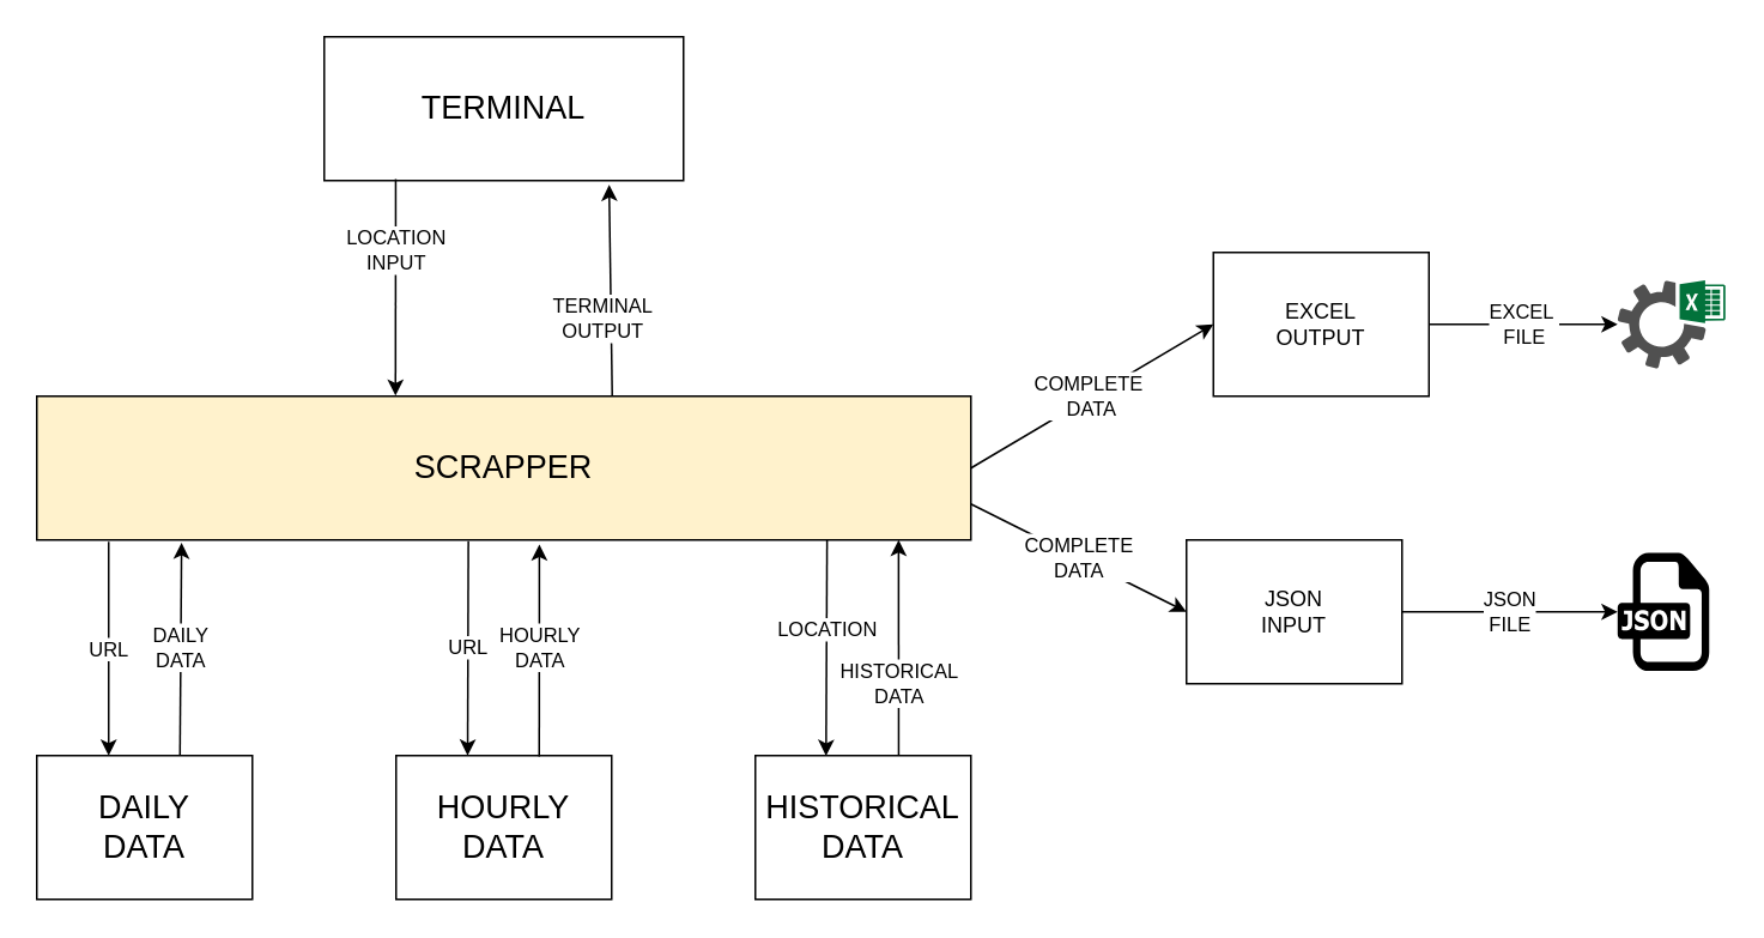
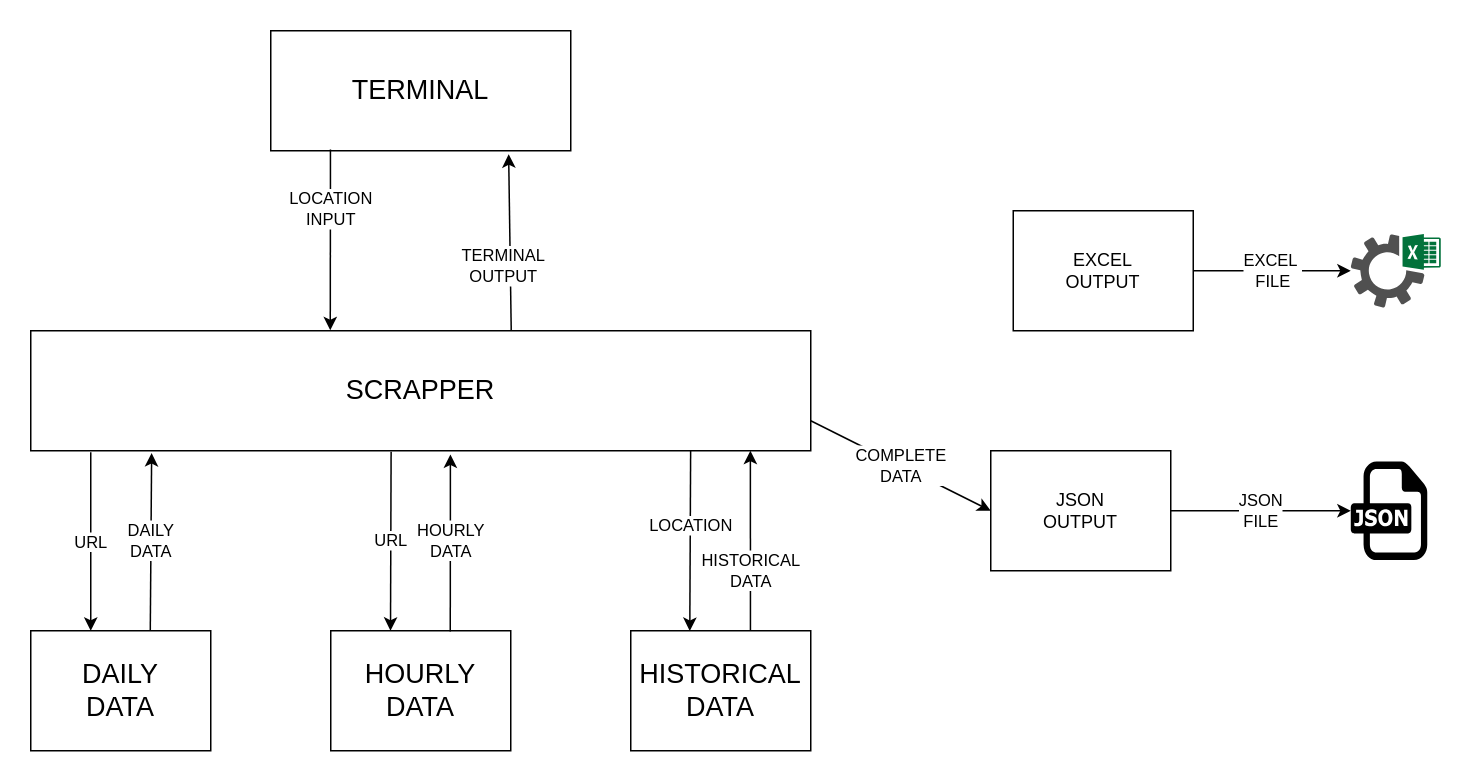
  <mxCell id="0" />
  <mxCell id="1" parent="0" />
  <mxCell id="2" value="&lt;font style=&quot;font-size: 18px;&quot;&gt;TERMINAL&lt;/font&gt;" style="rounded=0;whiteSpace=wrap;html=1;" vertex="1" parent="1"><mxGeometry x="180" y="20" width="200" height="80" as="geometry" /></mxCell>
- <mxCell id="3" value="&lt;font style=&quot;font-size: 18px;&quot;&gt;SCRAPPER&lt;/font&gt;" style="rounded=0;whiteSpace=wrap;html=1;fillColor=#fff2cc;" vertex="1" parent="1"><mxGeometry x="20" y="220" width="520" height="80" as="geometry" /></mxCell>
+ <mxCell id="3" value="&lt;font style=&quot;font-size: 18px;&quot;&gt;SCRAPPER&lt;/font&gt;" style="rounded=0;whiteSpace=wrap;html=1;" vertex="1" parent="1"><mxGeometry x="20" y="220" width="520" height="80" as="geometry" /></mxCell>
  <mxCell id="4" value="DAILY&lt;br&gt;DATA" style="rounded=0;whiteSpace=wrap;html=1;fontSize=18;" vertex="1" parent="1"><mxGeometry x="20" y="420" width="120" height="80" as="geometry" /></mxCell>
  <mxCell id="5" value="DAILY&lt;br&gt;DATA" style="endArrow=classic;html=1;exitX=0.664;exitY=0.002;exitDx=0;exitDy=0;entryX=0.155;entryY=1.019;entryDx=0;entryDy=0;entryPerimeter=0;exitPerimeter=0;" edge="1" parent="1" source="4" target="3"><mxGeometry x="0.014" width="50" height="50" relative="1" as="geometry"><mxPoint x="330" y="330" as="sourcePoint" /><mxPoint x="340" y="300" as="targetPoint" /><mxPoint as="offset" /></mxGeometry></mxCell>
  <mxCell id="6" value="URL" style="endArrow=classic;html=1;entryX=0.332;entryY=0;entryDx=0;entryDy=0;exitX=0.462;exitY=1.009;exitDx=0;exitDy=0;exitPerimeter=0;entryPerimeter=0;" edge="1" parent="1" source="3" target="7"><mxGeometry x="-0.006" width="50" height="50" relative="1" as="geometry"><mxPoint x="420" y="300" as="sourcePoint" /><mxPoint x="640" y="340" as="targetPoint" /><Array as="points" /><mxPoint as="offset" /></mxGeometry></mxCell>
  <mxCell id="7" value="HOURLY&lt;br&gt;DATA" style="rounded=0;whiteSpace=wrap;html=1;fontSize=18;" vertex="1" parent="1"><mxGeometry x="220" y="420" width="120" height="80" as="geometry" /></mxCell>
  <mxCell id="8" value="HOURLY&lt;br&gt;DATA" style="endArrow=classic;html=1;exitX=0.664;exitY=0.006;exitDx=0;exitDy=0;entryX=0.538;entryY=1.031;entryDx=0;entryDy=0;entryPerimeter=0;exitPerimeter=0;" edge="1" parent="1" source="7" target="3"><mxGeometry x="0.025" width="50" height="50" relative="1" as="geometry"><mxPoint x="630" y="330" as="sourcePoint" /><mxPoint x="680" y="280" as="targetPoint" /><mxPoint as="offset" /></mxGeometry></mxCell>
  <mxCell id="9" value="COMPLETE&lt;br&gt;DATA" style="endArrow=classic;html=1;entryX=0;entryY=0.5;entryDx=0;entryDy=0;exitX=1;exitY=0.75;exitDx=0;exitDy=0;" edge="1" parent="1" target="12" source="3"><mxGeometry width="50" height="50" relative="1" as="geometry"><mxPoint x="510" y="260" as="sourcePoint" /><mxPoint x="670" y="260" as="targetPoint" /></mxGeometry></mxCell>
  <mxCell id="10" value="LOCATION &lt;br&gt;INPUT" style="endArrow=classic;html=1;exitX=0.199;exitY=0.989;exitDx=0;exitDy=0;entryX=0.384;entryY=-0.004;entryDx=0;entryDy=0;entryPerimeter=0;exitPerimeter=0;" edge="1" parent="1" source="2" target="3"><mxGeometry x="-0.333" width="50" height="50" relative="1" as="geometry"><mxPoint x="364" y="140" as="sourcePoint" /><mxPoint x="370" y="220" as="targetPoint" /><mxPoint as="offset" /></mxGeometry></mxCell>
  <mxCell id="11" value="TERMINAL&lt;br&gt;OUTPUT" style="endArrow=classic;html=1;entryX=0.793;entryY=1.029;entryDx=0;entryDy=0;exitX=0.616;exitY=-0.004;exitDx=0;exitDy=0;exitPerimeter=0;entryPerimeter=0;" edge="1" parent="1" source="3" target="2"><mxGeometry x="-0.273" y="5" width="50" height="50" relative="1" as="geometry"><mxPoint x="430" y="210" as="sourcePoint" /><mxPoint x="420" y="130" as="targetPoint" /><mxPoint as="offset" /></mxGeometry></mxCell>
- <mxCell id="12" value="JSON&lt;br&gt;INPUT" style="rounded=0;whiteSpace=wrap;html=1;" vertex="1" parent="1"><mxGeometry x="660" y="300" width="120" height="80" as="geometry" /></mxCell>
+ <mxCell id="12" value="JSON&lt;br&gt;OUTPUT" style="rounded=0;whiteSpace=wrap;html=1;" vertex="1" parent="1"><mxGeometry x="660" y="300" width="120" height="80" as="geometry" /></mxCell>
  <mxCell id="13" value="" style="dashed=0;outlineConnect=0;html=1;align=center;labelPosition=center;verticalLabelPosition=bottom;verticalAlign=top;shape=mxgraph.weblogos.json" vertex="1" parent="1"><mxGeometry x="900" y="307.1" width="51" height="65.8" as="geometry" /></mxCell>
  <mxCell id="14" value="JSON&lt;br&gt;FILE" style="endArrow=classic;html=1;exitX=1;exitY=0.5;exitDx=0;exitDy=0;" edge="1" parent="1" source="12" target="13"><mxGeometry width="50" height="50" relative="1" as="geometry"><mxPoint x="740" y="300" as="sourcePoint" /><mxPoint x="690" y="350" as="targetPoint" /><Array as="points" /></mxGeometry></mxCell>
- <mxCell id="15" value="COMPLETE&amp;nbsp;&lt;br&gt;DATA" style="edgeStyle=none;html=1;exitX=1;exitY=0.5;exitDx=0;exitDy=0;entryX=0;entryY=0.5;entryDx=0;entryDy=0;" edge="1" parent="1" source="3" target="17"><mxGeometry relative="1" as="geometry" /></mxCell>
  <mxCell id="16" value="EXCEL&amp;nbsp;&lt;br&gt;FILE" style="edgeStyle=none;html=1;exitX=1;exitY=0.5;exitDx=0;exitDy=0;" edge="1" parent="1" source="17"><mxGeometry relative="1" as="geometry"><mxPoint x="900" y="180" as="targetPoint" /></mxGeometry></mxCell>
  <mxCell id="17" value="EXCEL&lt;br&gt;OUTPUT" style="rounded=0;whiteSpace=wrap;html=1;" vertex="1" parent="1"><mxGeometry x="675" y="140" width="120" height="80" as="geometry" /></mxCell>
  <mxCell id="18" value="" style="sketch=0;pointerEvents=1;shadow=0;dashed=0;html=1;strokeColor=none;fillColor=#505050;labelPosition=center;verticalLabelPosition=bottom;verticalAlign=top;outlineConnect=0;align=center;shape=mxgraph.office.services.excel_services;" vertex="1" parent="1"><mxGeometry x="900" y="155.5" width="60" height="49" as="geometry" /></mxCell>
  <mxCell id="19" value="URL" style="endArrow=classic;html=1;entryX=0.25;entryY=0;entryDx=0;entryDy=0;" edge="1" parent="1"><mxGeometry width="50" height="50" relative="1" as="geometry"><mxPoint x="60" y="301" as="sourcePoint" /><mxPoint x="60" y="420" as="targetPoint" /><Array as="points" /></mxGeometry></mxCell>
  <mxCell id="20" value="HISTORICAL&lt;br&gt;DATA" style="rounded=0;whiteSpace=wrap;html=1;fontSize=18;" vertex="1" parent="1"><mxGeometry x="420" y="420" width="120" height="80" as="geometry" /></mxCell>
  <mxCell id="21" value="HISTORICAL&lt;br&gt;DATA" style="endArrow=classic;html=1;entryX=0.846;entryY=1.041;entryDx=0;entryDy=0;entryPerimeter=0;exitX=0.665;exitY=0;exitDx=0;exitDy=0;exitPerimeter=0;" edge="1" parent="1" source="20"><mxGeometry x="-0.333" width="50" height="50" relative="1" as="geometry"><mxPoint x="499.83" y="416.72" as="sourcePoint" /><mxPoint x="499.75" y="300" as="targetPoint" /><mxPoint as="offset" /></mxGeometry></mxCell>
  <mxCell id="22" value="LOCATION" style="endArrow=classic;html=1;entryX=0.328;entryY=0.002;entryDx=0;entryDy=0;exitX=0.25;exitY=0;exitDx=0;exitDy=0;entryPerimeter=0;" edge="1" parent="1" target="20"><mxGeometry x="-0.168" width="50" height="50" relative="1" as="geometry"><mxPoint x="459.92" y="300" as="sourcePoint" /><mxPoint x="460" y="416.72" as="targetPoint" /><mxPoint as="offset" /></mxGeometry></mxCell>
